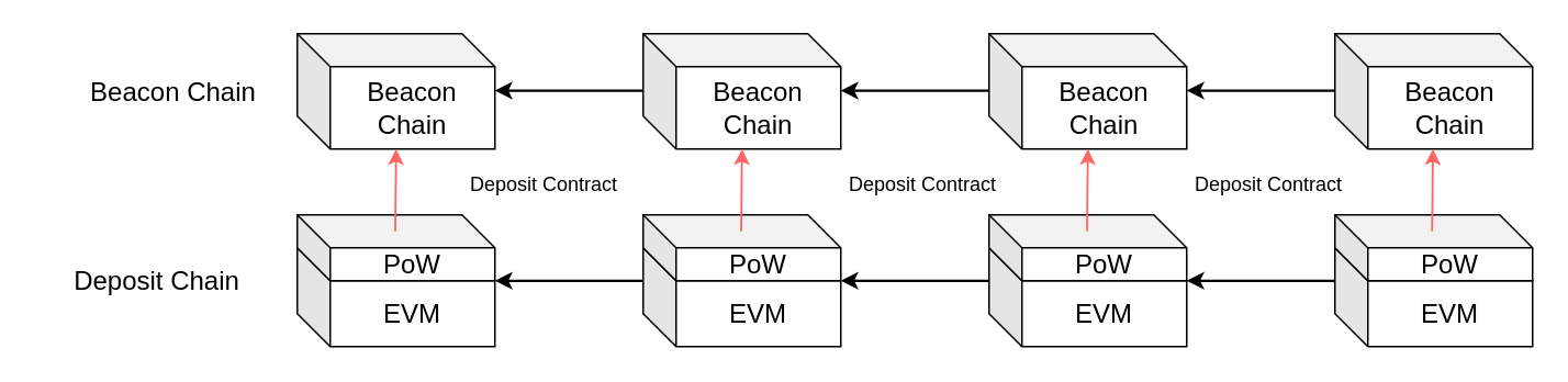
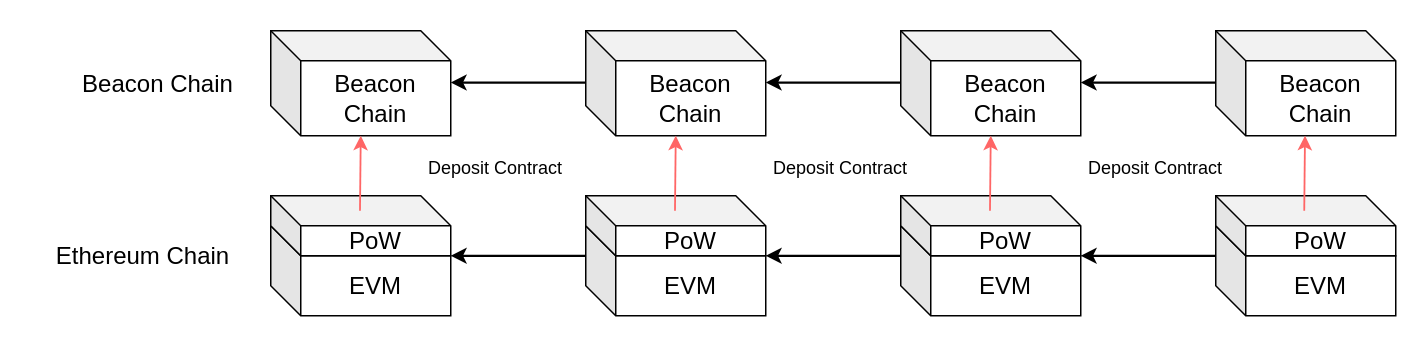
  <mxCell id="0" />
  <mxCell id="1" parent="0" />
  <mxCell id="2" value="&lt;font style=&quot;font-size: 16px&quot;&gt;EVM&lt;/font&gt;" style="shape=cube;whiteSpace=wrap;html=1;boundedLbl=1;backgroundOutline=1;darkOpacity=0.05;darkOpacity2=0.1;" vertex="1" parent="1"><mxGeometry x="180" y="150" width="120" height="60" as="geometry" /></mxCell>
  <mxCell id="3" value="&lt;font style=&quot;font-size: 16px&quot;&gt;PoW&lt;/font&gt;" style="shape=cube;whiteSpace=wrap;html=1;boundedLbl=1;backgroundOutline=1;darkOpacity=0.05;darkOpacity2=0.1;" vertex="1" parent="1"><mxGeometry x="180" y="130" width="120" height="40" as="geometry" /></mxCell>
  <mxCell id="4" value="&lt;font style=&quot;font-size: 16px&quot;&gt;EVM&lt;/font&gt;" style="shape=cube;whiteSpace=wrap;html=1;boundedLbl=1;backgroundOutline=1;darkOpacity=0.05;darkOpacity2=0.1;" vertex="1" parent="1"><mxGeometry x="390" y="150" width="120" height="60" as="geometry" /></mxCell>
  <mxCell id="5" value="&lt;font style=&quot;font-size: 16px&quot;&gt;PoW&lt;/font&gt;" style="shape=cube;whiteSpace=wrap;html=1;boundedLbl=1;backgroundOutline=1;darkOpacity=0.05;darkOpacity2=0.1;" vertex="1" parent="1"><mxGeometry x="390" y="130" width="120" height="40" as="geometry" /></mxCell>
  <mxCell id="6" value="&lt;font style=&quot;font-size: 16px&quot;&gt;EVM&lt;/font&gt;" style="shape=cube;whiteSpace=wrap;html=1;boundedLbl=1;backgroundOutline=1;darkOpacity=0.05;darkOpacity2=0.1;" vertex="1" parent="1"><mxGeometry x="600" y="150" width="120" height="60" as="geometry" /></mxCell>
  <mxCell id="7" value="&lt;font style=&quot;font-size: 16px&quot;&gt;PoW&lt;/font&gt;" style="shape=cube;whiteSpace=wrap;html=1;boundedLbl=1;backgroundOutline=1;darkOpacity=0.05;darkOpacity2=0.1;" vertex="1" parent="1"><mxGeometry x="600" y="130" width="120" height="40" as="geometry" /></mxCell>
  <mxCell id="8" value="&lt;font style=&quot;font-size: 16px&quot;&gt;EVM&lt;/font&gt;" style="shape=cube;whiteSpace=wrap;html=1;boundedLbl=1;backgroundOutline=1;darkOpacity=0.05;darkOpacity2=0.1;" vertex="1" parent="1"><mxGeometry x="810" y="150" width="120" height="60" as="geometry" /></mxCell>
  <mxCell id="9" value="&lt;font style=&quot;font-size: 16px&quot;&gt;PoW&lt;/font&gt;" style="shape=cube;whiteSpace=wrap;html=1;boundedLbl=1;backgroundOutline=1;darkOpacity=0.05;darkOpacity2=0.1;" vertex="1" parent="1"><mxGeometry x="810" y="130" width="120" height="40" as="geometry" /></mxCell>
- <mxCell id="10" value="&lt;span style=&quot;font-size: 16px; user-select: auto;&quot;&gt;Deposit Chain&lt;/span&gt;" style="text;html=1;strokeColor=none;fillColor=none;align=center;verticalAlign=middle;whiteSpace=wrap;rounded=0;fontSize=12;" vertex="1" parent="1"><mxGeometry y="155" width="150" height="30" as="geometry" x="20" /></mxCell>
+ <mxCell id="10" value="&lt;span style=&quot;font-size: 16px; user-select: auto;&quot;&gt;Ethereum Chain&lt;/span&gt;" style="text;html=1;strokeColor=none;fillColor=none;align=center;verticalAlign=middle;whiteSpace=wrap;rounded=0;fontSize=12;" vertex="1" parent="1"><mxGeometry y="155" width="150" height="30" as="geometry" x="20" /></mxCell>
  <mxCell id="11" value="&lt;span style=&quot;font-size: 16px;&quot;&gt;Beacon Chain&lt;/span&gt;" style="shape=cube;whiteSpace=wrap;html=1;boundedLbl=1;backgroundOutline=1;darkOpacity=0.05;darkOpacity2=0.1;" vertex="1" parent="1"><mxGeometry x="180" y="20" width="120" height="70" as="geometry" /></mxCell>
  <mxCell id="12" value="&lt;span style=&quot;font-size: 16px;&quot;&gt;Beacon Chain&lt;/span&gt;" style="shape=cube;whiteSpace=wrap;html=1;boundedLbl=1;backgroundOutline=1;darkOpacity=0.05;darkOpacity2=0.1;" vertex="1" parent="1"><mxGeometry x="390" y="20" width="120" height="70" as="geometry" /></mxCell>
  <mxCell id="13" value="&lt;span style=&quot;font-size: 16px;&quot;&gt;Beacon Chain&lt;/span&gt;" style="shape=cube;whiteSpace=wrap;html=1;boundedLbl=1;backgroundOutline=1;darkOpacity=0.05;darkOpacity2=0.1;" vertex="1" parent="1"><mxGeometry x="600" y="20" width="120" height="70" as="geometry" /></mxCell>
  <mxCell id="14" value="&lt;span style=&quot;font-size: 16px;&quot;&gt;Beacon Chain&lt;/span&gt;" style="shape=cube;whiteSpace=wrap;html=1;boundedLbl=1;backgroundOutline=1;darkOpacity=0.05;darkOpacity2=0.1;" vertex="1" parent="1"><mxGeometry x="810" y="20" width="120" height="70" as="geometry" /></mxCell>
  <mxCell id="15" value="" style="endArrow=classic;html=1;rounded=0;strokeWidth=1.5;fontSize=16;exitX=0;exitY=0;exitDx=0;exitDy=20;exitPerimeter=0;" edge="1" parent="1" source="4"><mxGeometry width="50" height="50" relative="1" as="geometry"><mxPoint x="370" y="169.5" as="sourcePoint" /><mxPoint x="300" y="170" as="targetPoint" /></mxGeometry></mxCell>
  <mxCell id="16" value="" style="endArrow=classic;html=1;rounded=0;strokeWidth=1.5;fontSize=16;exitX=0;exitY=0;exitDx=0;exitDy=20;exitPerimeter=0;" edge="1" parent="1"><mxGeometry width="50" height="50" relative="1" as="geometry"><mxPoint x="600" y="170" as="sourcePoint" /><mxPoint x="510" y="170" as="targetPoint" /></mxGeometry></mxCell>
  <mxCell id="17" value="" style="endArrow=classic;html=1;rounded=0;strokeWidth=1.5;fontSize=16;exitX=0;exitY=0;exitDx=0;exitDy=20;exitPerimeter=0;" edge="1" parent="1"><mxGeometry width="50" height="50" relative="1" as="geometry"><mxPoint x="810" y="170" as="sourcePoint" /><mxPoint x="720" y="170" as="targetPoint" /></mxGeometry></mxCell>
  <mxCell id="18" value="" style="endArrow=classic;html=1;rounded=0;strokeWidth=1.5;fontSize=16;exitX=0;exitY=0;exitDx=0;exitDy=20;exitPerimeter=0;" edge="1" parent="1"><mxGeometry width="50" height="50" relative="1" as="geometry"><mxPoint x="390" y="54.5" as="sourcePoint" /><mxPoint x="300" y="54.5" as="targetPoint" /></mxGeometry></mxCell>
  <mxCell id="19" value="" style="endArrow=classic;html=1;rounded=0;strokeWidth=1.5;fontSize=16;exitX=0;exitY=0;exitDx=0;exitDy=20;exitPerimeter=0;" edge="1" parent="1"><mxGeometry width="50" height="50" relative="1" as="geometry"><mxPoint x="600" y="54.5" as="sourcePoint" /><mxPoint x="510" y="54.5" as="targetPoint" /></mxGeometry></mxCell>
  <mxCell id="20" value="" style="endArrow=classic;html=1;rounded=0;strokeWidth=1.5;fontSize=16;exitX=0;exitY=0;exitDx=0;exitDy=20;exitPerimeter=0;" edge="1" parent="1"><mxGeometry width="50" height="50" relative="1" as="geometry"><mxPoint x="810" y="54.5" as="sourcePoint" /><mxPoint x="720" y="54.5" as="targetPoint" /></mxGeometry></mxCell>
  <mxCell id="21" value="&lt;span style=&quot;font-size: 16px;&quot;&gt;Beacon Chain&lt;/span&gt;" style="text;html=1;strokeColor=none;fillColor=none;align=center;verticalAlign=middle;whiteSpace=wrap;rounded=0;fontSize=12;" vertex="1" parent="1"><mxGeometry x="30" y="40" width="150" height="30" as="geometry" /></mxCell>
  <mxCell id="22" value="" style="endArrow=classic;html=1;rounded=0;strokeColor=#FF6666;strokeWidth=1.2;" edge="1" parent="1"><mxGeometry width="50" height="50" relative="1" as="geometry"><mxPoint x="239.5" y="140" as="sourcePoint" /><mxPoint x="240" y="90" as="targetPoint" /></mxGeometry></mxCell>
  <mxCell id="23" value="" style="endArrow=classic;html=1;rounded=0;strokeColor=#FF6666;strokeWidth=1.2;" edge="1" parent="1"><mxGeometry width="50" height="50" relative="1" as="geometry"><mxPoint x="449.5" y="140" as="sourcePoint" /><mxPoint x="450" y="90" as="targetPoint" /></mxGeometry></mxCell>
  <mxCell id="24" value="" style="endArrow=classic;html=1;rounded=0;strokeColor=#FF6666;strokeWidth=1.2;" edge="1" parent="1"><mxGeometry width="50" height="50" relative="1" as="geometry"><mxPoint x="659.5" y="140" as="sourcePoint" /><mxPoint x="660" y="90" as="targetPoint" /></mxGeometry></mxCell>
  <mxCell id="25" value="" style="endArrow=classic;html=1;rounded=0;strokeColor=#FF6666;strokeWidth=1.2;" edge="1" parent="1"><mxGeometry width="50" height="50" relative="1" as="geometry"><mxPoint x="869" y="140" as="sourcePoint" /><mxPoint x="869.5" y="90" as="targetPoint" /></mxGeometry></mxCell>
  <mxCell id="26" value="&lt;font style=&quot;font-size: 12px;&quot;&gt;Deposit Contract&lt;/font&gt;" style="text;html=1;strokeColor=none;fillColor=none;align=center;verticalAlign=middle;whiteSpace=wrap;rounded=0;fontSize=16;" vertex="1" parent="1"><mxGeometry x="280" y="100" width="100" height="20" as="geometry" /></mxCell>
  <mxCell id="27" value="&lt;font style=&quot;font-size: 12px;&quot;&gt;Deposit Contract&lt;/font&gt;" style="text;html=1;strokeColor=none;fillColor=none;align=center;verticalAlign=middle;whiteSpace=wrap;rounded=0;fontSize=16;" vertex="1" parent="1"><mxGeometry x="510" y="100" width="100" height="20" as="geometry" /></mxCell>
  <mxCell id="28" value="&lt;font style=&quot;font-size: 12px;&quot;&gt;Deposit Contract&lt;/font&gt;" style="text;html=1;strokeColor=none;fillColor=none;align=center;verticalAlign=middle;whiteSpace=wrap;rounded=0;fontSize=16;" vertex="1" parent="1"><mxGeometry x="720" y="100" width="100" height="20" as="geometry" /></mxCell>
